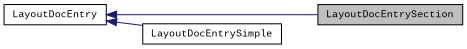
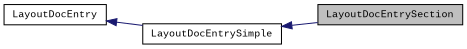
  digraph {
    fontname="Liberation Mono"
    rankdir=LR
    node [color=black fillcolor=white fontname="Liberation Mono" fontsize=10 shape=record style=filled]
    edge [color=midnightblue dir=back fontname="Liberation Mono" fontsize=10 labelfontname=Helvetica labelfontsize=10 style=solid]
    n1 [fillcolor=grey75 fontcolor=black height=0.2 label=LayoutDocEntrySection width=0.4]
    n2 [height=0.2 label=LayoutDocEntrySimple width=0.4]
    n3 [height=0.2 label=LayoutDocEntry width=0.4]
-   n3 -> n1
+   n2 -> n1
    n3 -> n2
  }
